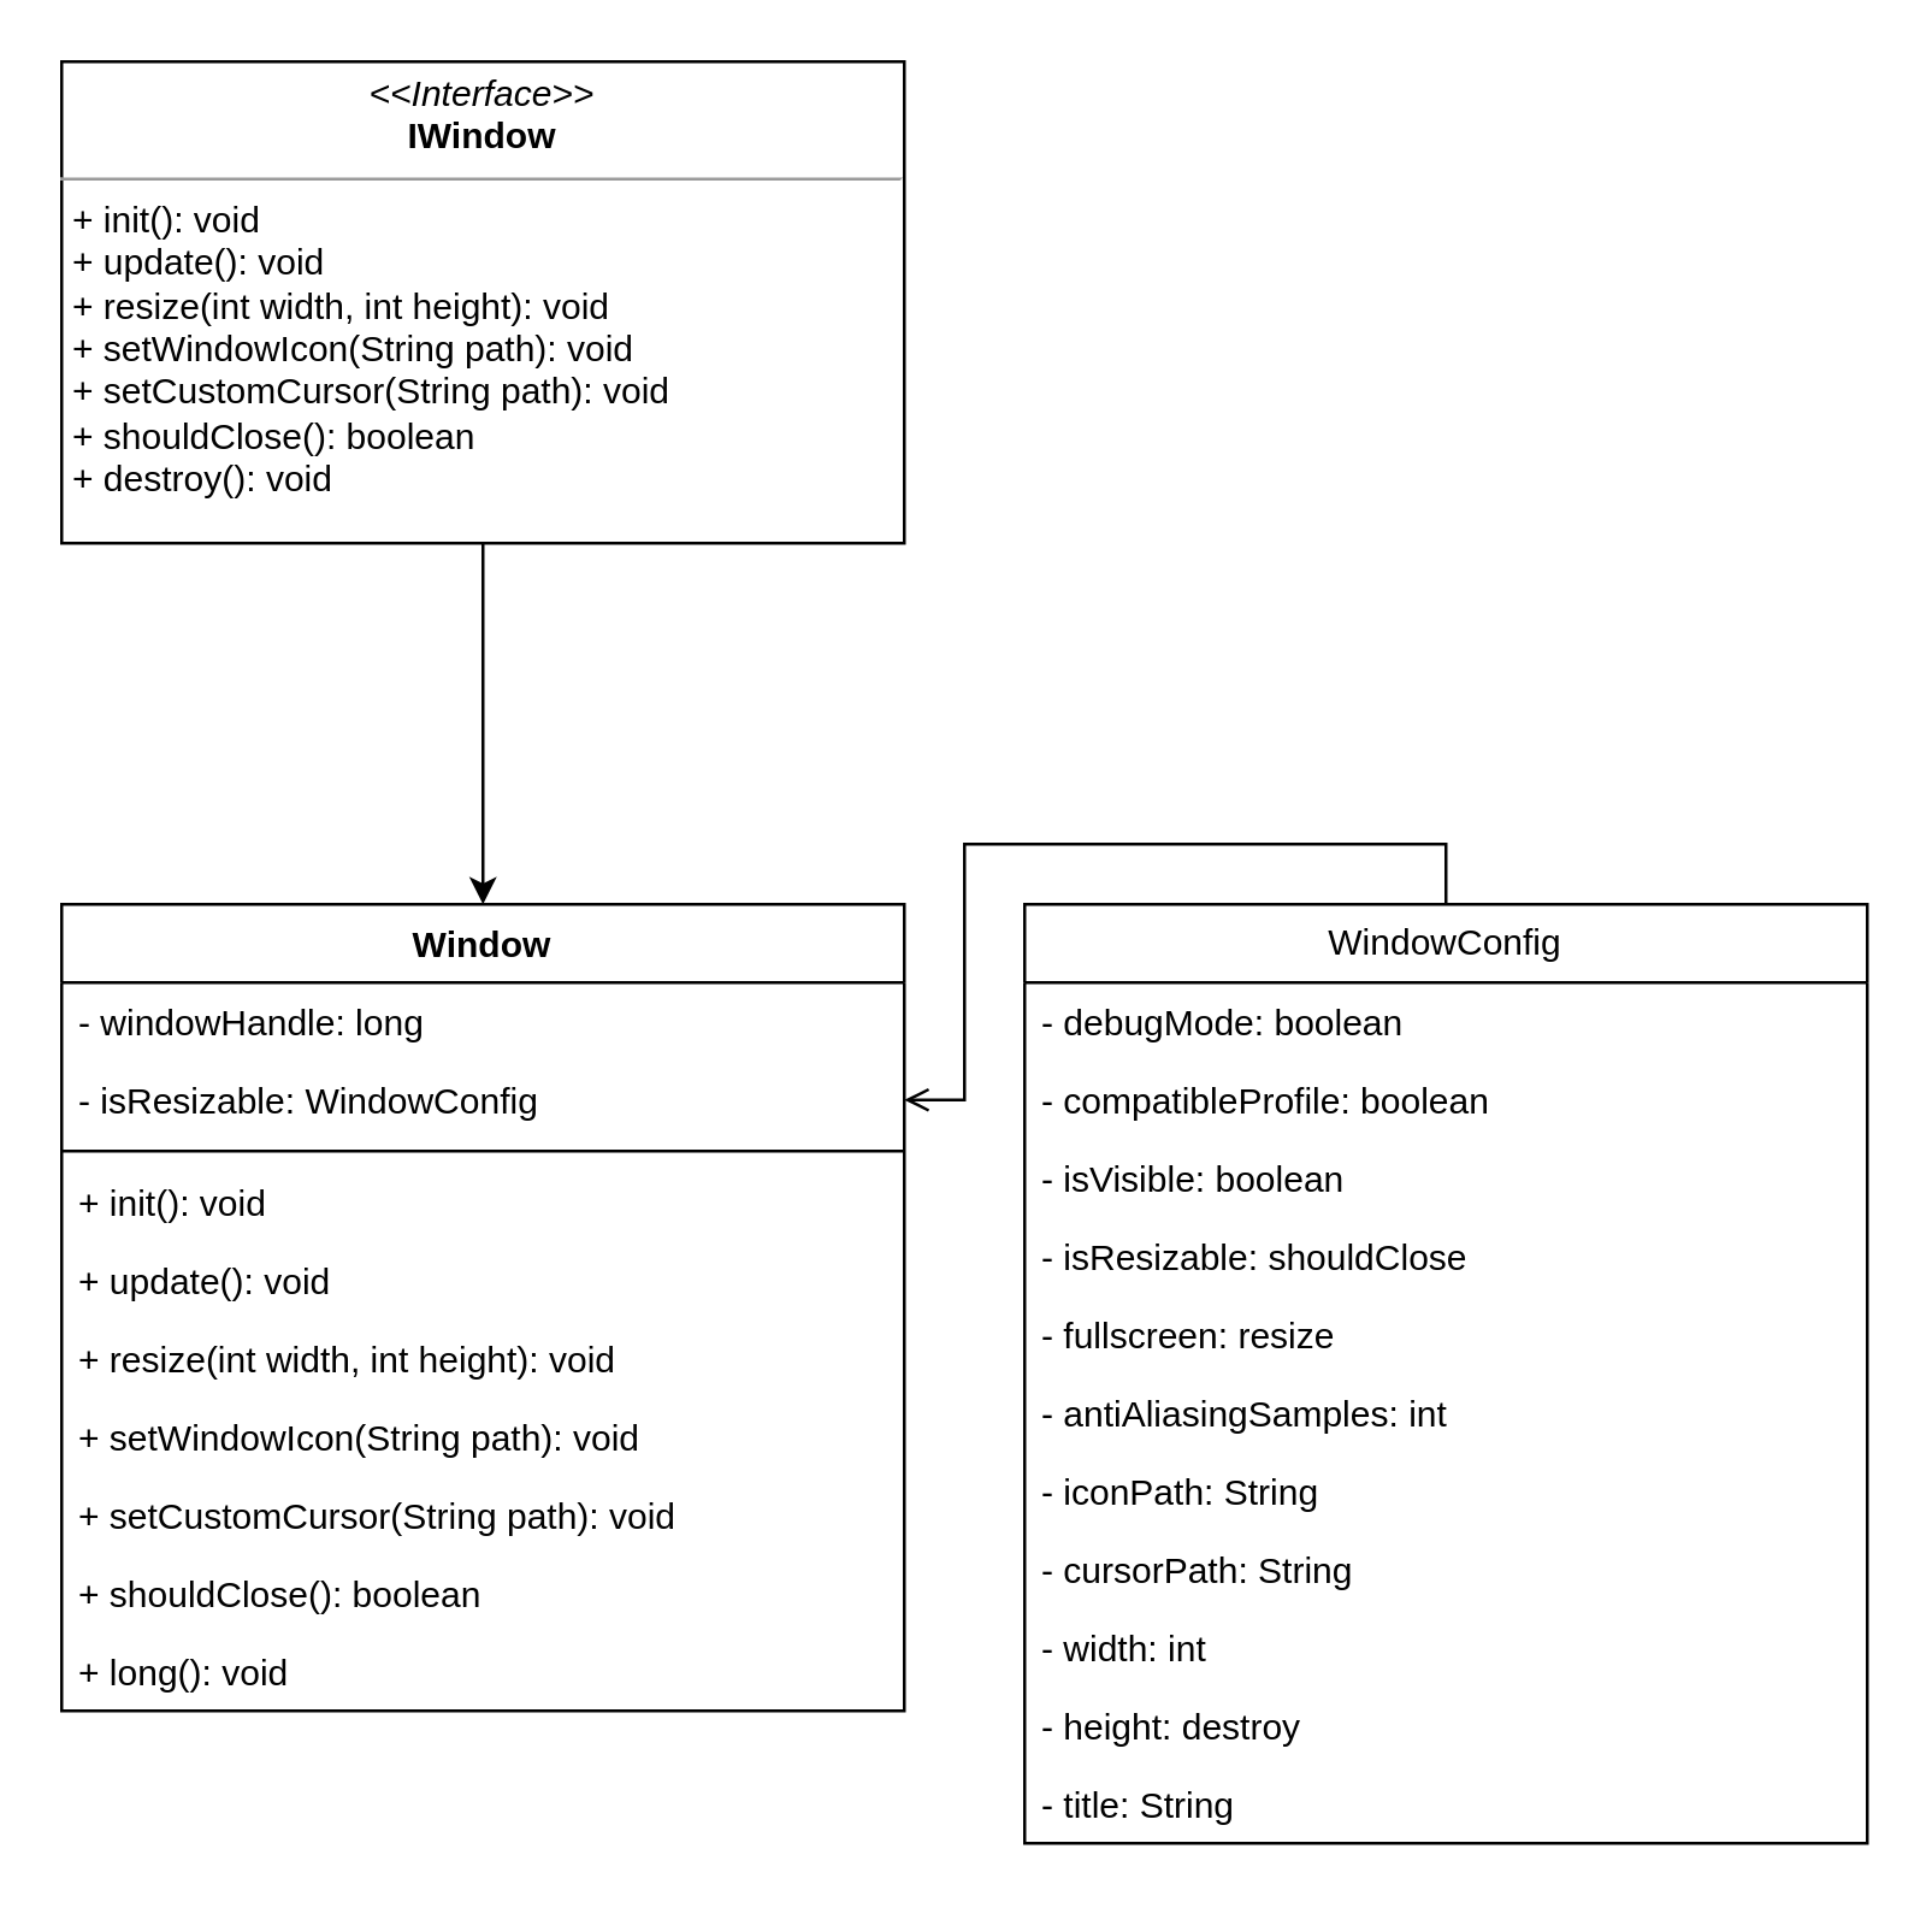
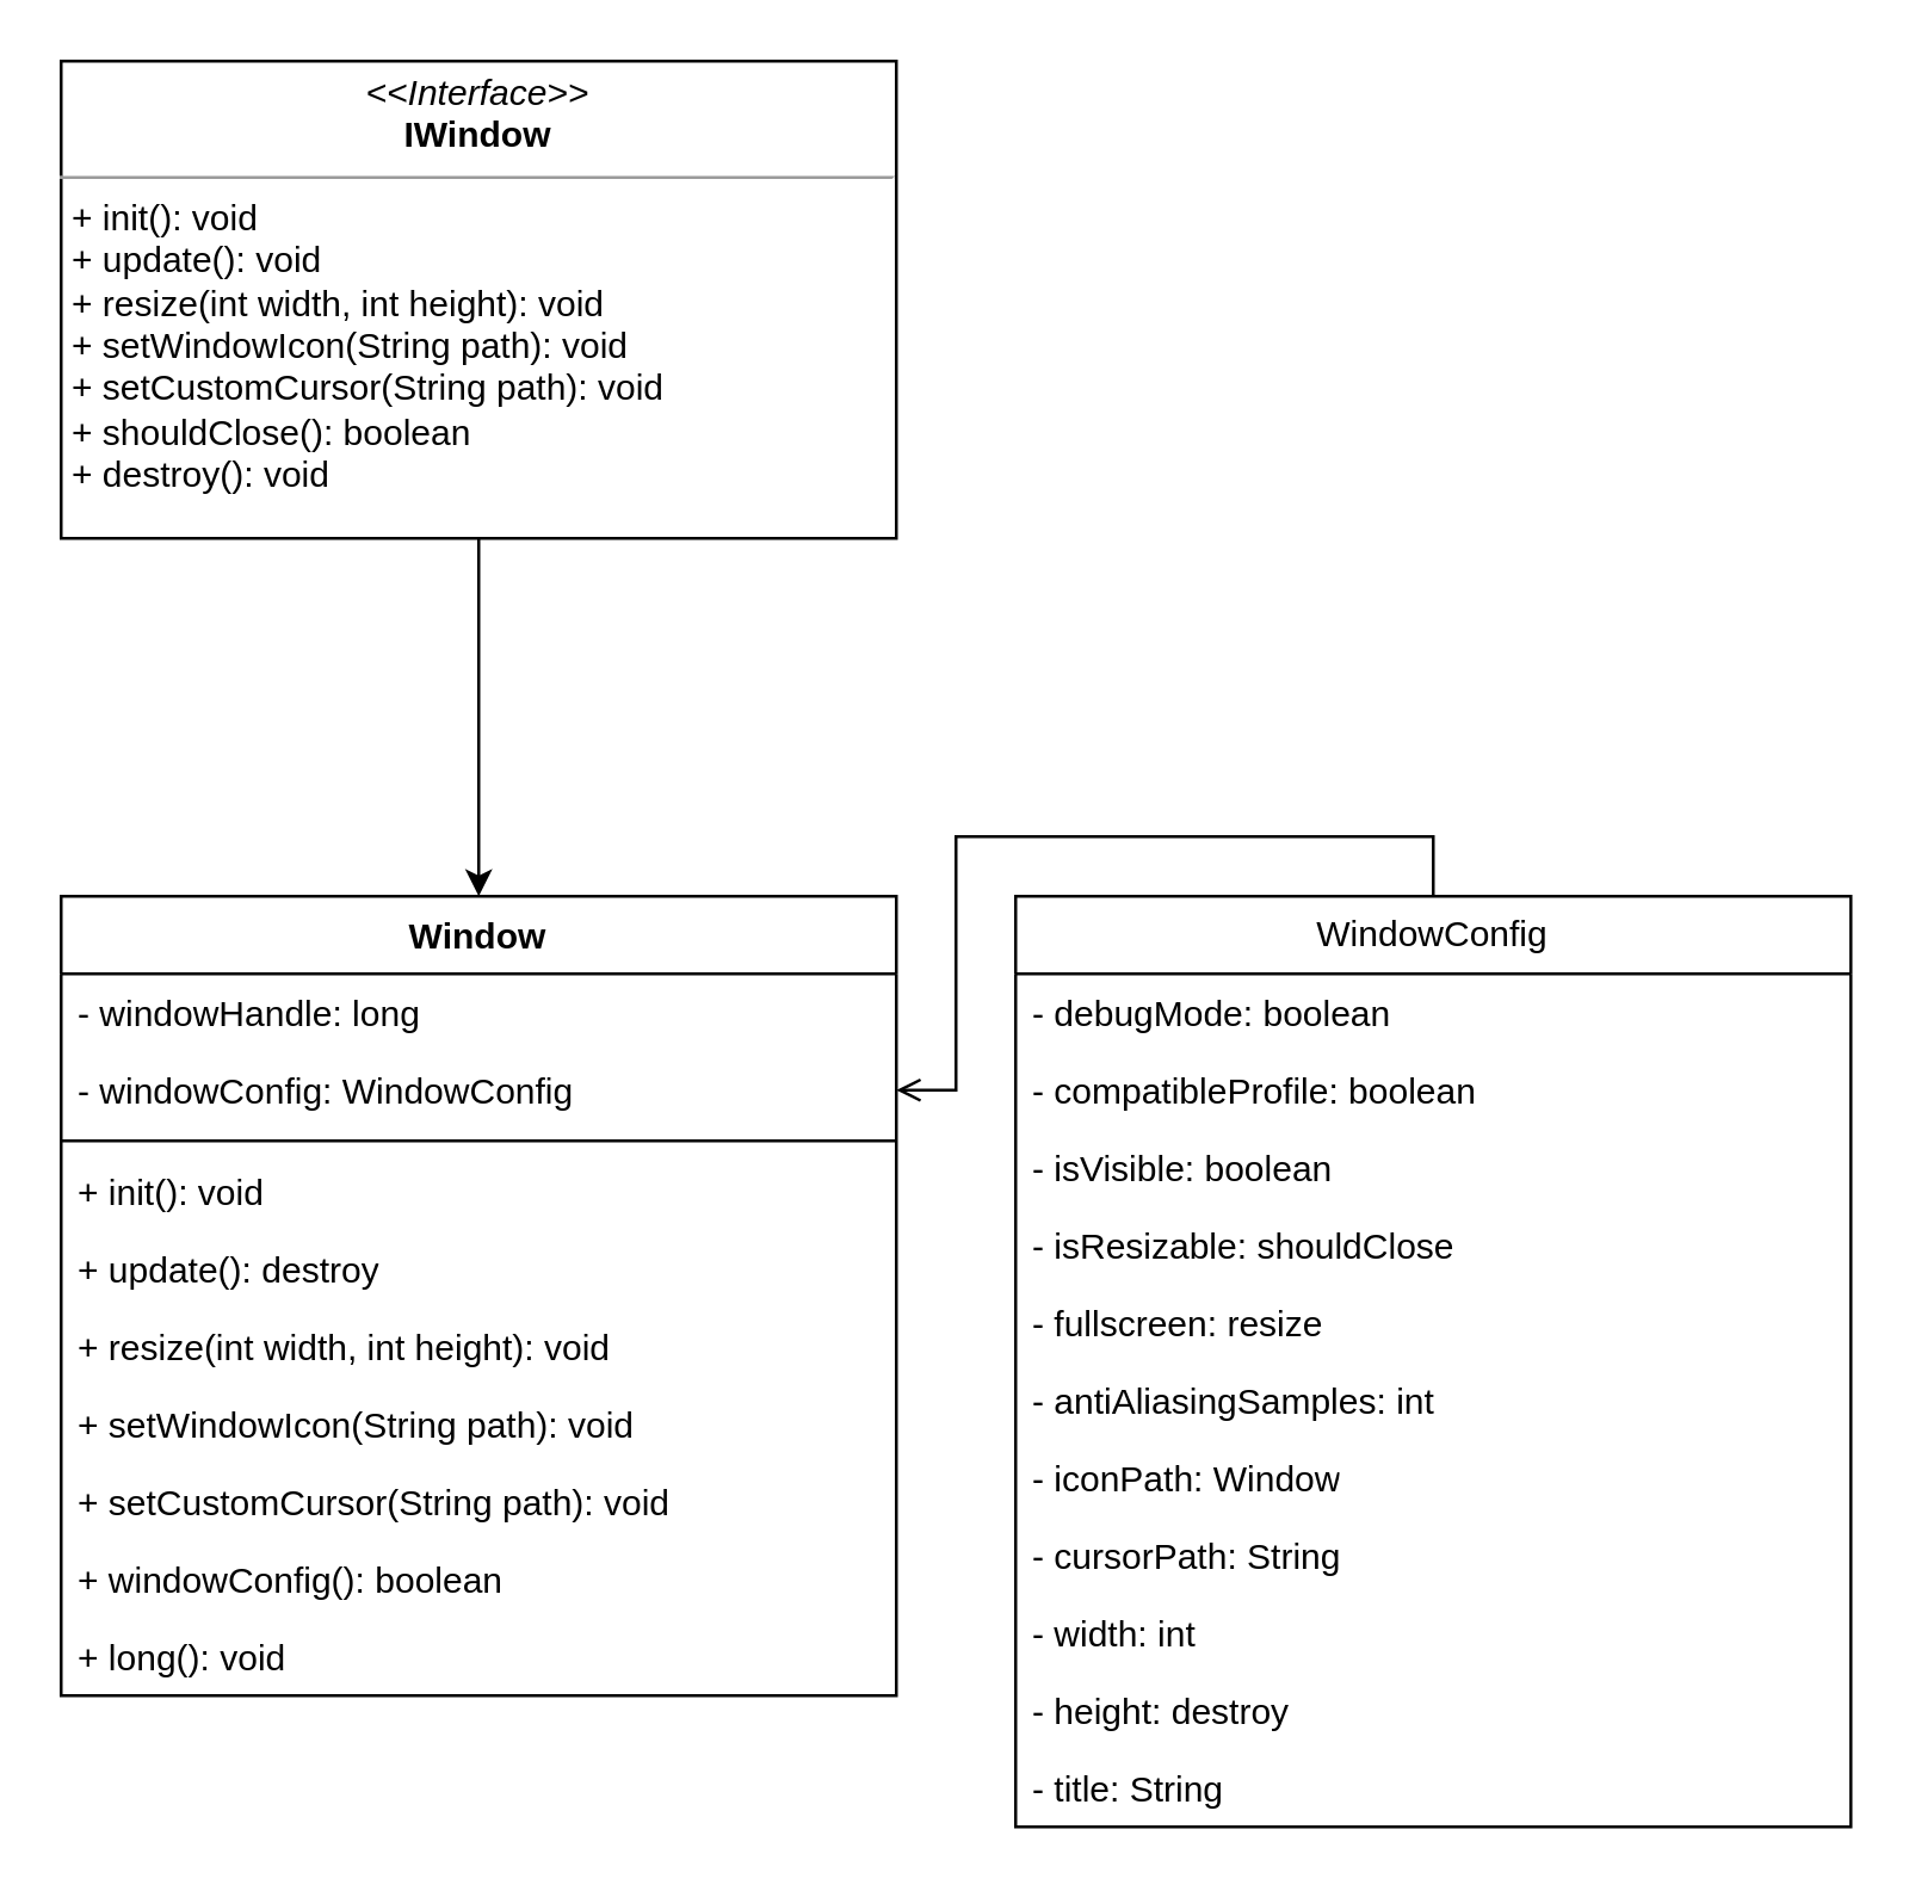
  <mxCell id="0" />
  <mxCell id="1" parent="0" />
  <mxCell id="2" style="edgeStyle=orthogonalEdgeStyle;rounded=0;orthogonalLoop=1;jettySize=auto;html=1;exitX=0.5;exitY=1;exitDx=0;exitDy=0;entryX=0.5;entryY=0;entryDx=0;entryDy=0;" edge="1" parent="1" source="3" target="4"><mxGeometry relative="1" as="geometry" /></mxCell>
  <mxCell id="3" value="&lt;p style=&quot;margin:0px;margin-top:4px;text-align:center;&quot;&gt;&lt;i&gt;&amp;lt;&amp;lt;Interface&amp;gt;&amp;gt;&lt;/i&gt;&lt;br&gt;&lt;b&gt;IWindow&lt;/b&gt;&lt;/p&gt;&lt;hr size=&quot;1&quot;&gt;&lt;p style=&quot;margin:0px;margin-left:4px;&quot;&gt;+ init(): void&lt;/p&gt;&lt;p style=&quot;margin:0px;margin-left:4px;&quot;&gt;+ update(): void&lt;/p&gt;&lt;p style=&quot;margin:0px;margin-left:4px;&quot;&gt;+ resize(int width, int height): void&lt;/p&gt;&lt;p style=&quot;margin:0px;margin-left:4px;&quot;&gt;+ setWindowIcon(String path): void&lt;/p&gt;&lt;p style=&quot;margin:0px;margin-left:4px;&quot;&gt;+ setCustomCursor(String path): void&lt;/p&gt;&lt;p style=&quot;margin:0px;margin-left:4px;&quot;&gt;+ shouldClose(): boolean&lt;/p&gt;&lt;p style=&quot;margin:0px;margin-left:4px;&quot;&gt;+ destroy(): void&lt;/p&gt;" style="verticalAlign=top;align=left;overflow=fill;fontSize=12;fontFamily=Helvetica;html=1;whiteSpace=wrap;" vertex="1" parent="1"><mxGeometry x="20" y="20" width="280" height="160" as="geometry" /></mxCell>
  <mxCell id="4" value="Window" style="swimlane;fontStyle=1;align=center;verticalAlign=top;childLayout=stackLayout;horizontal=1;startSize=26;horizontalStack=0;resizeParent=1;resizeParentMax=0;resizeLast=0;collapsible=1;marginBottom=0;whiteSpace=wrap;html=1;" vertex="1" parent="1"><mxGeometry x="20" y="300" width="280" height="268" as="geometry" /></mxCell>
  <mxCell id="5" value="- windowHandle: long" style="text;strokeColor=none;fillColor=none;align=left;verticalAlign=top;spacingLeft=4;spacingRight=4;overflow=hidden;rotatable=0;points=[[0,0.5],[1,0.5]];portConstraint=eastwest;whiteSpace=wrap;html=1;" vertex="1" parent="4"><mxGeometry y="26" width="280" height="26" as="geometry" /></mxCell>
- <mxCell id="6" value="- isResizable: WindowConfig" style="text;strokeColor=none;fillColor=none;align=left;verticalAlign=top;spacingLeft=4;spacingRight=4;overflow=hidden;rotatable=0;points=[[0,0.5],[1,0.5]];portConstraint=eastwest;whiteSpace=wrap;html=1;" vertex="1" parent="4"><mxGeometry y="52" width="280" height="26" as="geometry" /></mxCell>
+ <mxCell id="6" value="- windowConfig: WindowConfig" style="text;strokeColor=none;fillColor=none;align=left;verticalAlign=top;spacingLeft=4;spacingRight=4;overflow=hidden;rotatable=0;points=[[0,0.5],[1,0.5]];portConstraint=eastwest;whiteSpace=wrap;html=1;" vertex="1" parent="4"><mxGeometry y="52" width="280" height="26" as="geometry" /></mxCell>
  <mxCell id="7" value="" style="line;strokeWidth=1;fillColor=none;align=left;verticalAlign=middle;spacingTop=-1;spacingLeft=3;spacingRight=3;rotatable=0;labelPosition=right;points=[];portConstraint=eastwest;strokeColor=inherit;" vertex="1" parent="4"><mxGeometry y="78" width="280" height="8" as="geometry" /></mxCell>
  <mxCell id="8" value="+ init(): void" style="text;strokeColor=none;fillColor=none;align=left;verticalAlign=top;spacingLeft=4;spacingRight=4;overflow=hidden;rotatable=0;points=[[0,0.5],[1,0.5]];portConstraint=eastwest;whiteSpace=wrap;html=1;" vertex="1" parent="4"><mxGeometry y="86" width="280" height="26" as="geometry" /></mxCell>
- <mxCell id="9" value="+ update(): void" style="text;strokeColor=none;fillColor=none;align=left;verticalAlign=top;spacingLeft=4;spacingRight=4;overflow=hidden;rotatable=0;points=[[0,0.5],[1,0.5]];portConstraint=eastwest;whiteSpace=wrap;html=1;" vertex="1" parent="4"><mxGeometry y="112" width="280" height="26" as="geometry" /></mxCell>
+ <mxCell id="9" value="+ update(): destroy" style="text;strokeColor=none;fillColor=none;align=left;verticalAlign=top;spacingLeft=4;spacingRight=4;overflow=hidden;rotatable=0;points=[[0,0.5],[1,0.5]];portConstraint=eastwest;whiteSpace=wrap;html=1;" vertex="1" parent="4"><mxGeometry y="112" width="280" height="26" as="geometry" /></mxCell>
  <mxCell id="10" value="+ resize(int width, int height): void" style="text;strokeColor=none;fillColor=none;align=left;verticalAlign=top;spacingLeft=4;spacingRight=4;overflow=hidden;rotatable=0;points=[[0,0.5],[1,0.5]];portConstraint=eastwest;whiteSpace=wrap;html=1;" vertex="1" parent="4"><mxGeometry y="138" width="280" height="26" as="geometry" /></mxCell>
  <mxCell id="11" value="+ setWindowIcon(String path): void" style="text;strokeColor=none;fillColor=none;align=left;verticalAlign=top;spacingLeft=4;spacingRight=4;overflow=hidden;rotatable=0;points=[[0,0.5],[1,0.5]];portConstraint=eastwest;whiteSpace=wrap;html=1;" vertex="1" parent="4"><mxGeometry y="164" width="280" height="26" as="geometry" /></mxCell>
  <mxCell id="12" value="+ setCustomCursor(String path): void" style="text;strokeColor=none;fillColor=none;align=left;verticalAlign=top;spacingLeft=4;spacingRight=4;overflow=hidden;rotatable=0;points=[[0,0.5],[1,0.5]];portConstraint=eastwest;whiteSpace=wrap;html=1;" vertex="1" parent="4"><mxGeometry y="190" width="280" height="26" as="geometry" /></mxCell>
- <mxCell id="13" value="+ shouldClose(): boolean" style="text;strokeColor=none;fillColor=none;align=left;verticalAlign=top;spacingLeft=4;spacingRight=4;overflow=hidden;rotatable=0;points=[[0,0.5],[1,0.5]];portConstraint=eastwest;whiteSpace=wrap;html=1;" vertex="1" parent="4"><mxGeometry y="216" width="280" height="26" as="geometry" /></mxCell>
+ <mxCell id="13" value="+ windowConfig(): boolean" style="text;strokeColor=none;fillColor=none;align=left;verticalAlign=top;spacingLeft=4;spacingRight=4;overflow=hidden;rotatable=0;points=[[0,0.5],[1,0.5]];portConstraint=eastwest;whiteSpace=wrap;html=1;" vertex="1" parent="4"><mxGeometry y="216" width="280" height="26" as="geometry" /></mxCell>
  <mxCell id="14" value="+ long(): void" style="text;strokeColor=none;fillColor=none;align=left;verticalAlign=top;spacingLeft=4;spacingRight=4;overflow=hidden;rotatable=0;points=[[0,0.5],[1,0.5]];portConstraint=eastwest;whiteSpace=wrap;html=1;" vertex="1" parent="4"><mxGeometry y="242" width="280" height="26" as="geometry" /></mxCell>
  <mxCell id="15" style="edgeStyle=orthogonalEdgeStyle;rounded=0;orthogonalLoop=1;jettySize=auto;html=1;exitX=0.5;exitY=0;exitDx=0;exitDy=0;endArrow=open;" edge="1" parent="1" source="16" target="6"><mxGeometry relative="1" as="geometry" /></mxCell>
  <mxCell id="16" value="WindowConfig" style="swimlane;fontStyle=0;childLayout=stackLayout;horizontal=1;startSize=26;fillColor=none;horizontalStack=0;resizeParent=1;resizeParentMax=0;resizeLast=0;collapsible=1;marginBottom=0;whiteSpace=wrap;html=1;" vertex="1" parent="1"><mxGeometry x="340" y="300" width="280" height="312" as="geometry" /></mxCell>
  <mxCell id="17" value="- debugMode: boolean" style="text;strokeColor=none;fillColor=none;align=left;verticalAlign=top;spacingLeft=4;spacingRight=4;overflow=hidden;rotatable=0;points=[[0,0.5],[1,0.5]];portConstraint=eastwest;whiteSpace=wrap;html=1;" vertex="1" parent="16"><mxGeometry y="26" width="280" height="26" as="geometry" /></mxCell>
  <mxCell id="18" value="- compatibleProfile: boolean" style="text;strokeColor=none;fillColor=none;align=left;verticalAlign=top;spacingLeft=4;spacingRight=4;overflow=hidden;rotatable=0;points=[[0,0.5],[1,0.5]];portConstraint=eastwest;whiteSpace=wrap;html=1;" vertex="1" parent="16"><mxGeometry y="52" width="280" height="26" as="geometry" /></mxCell>
  <mxCell id="19" value="- isVisible: boolean" style="text;strokeColor=none;fillColor=none;align=left;verticalAlign=top;spacingLeft=4;spacingRight=4;overflow=hidden;rotatable=0;points=[[0,0.5],[1,0.5]];portConstraint=eastwest;whiteSpace=wrap;html=1;" vertex="1" parent="16"><mxGeometry y="78" width="280" height="26" as="geometry" /></mxCell>
  <mxCell id="20" value="- isResizable: shouldClose" style="text;strokeColor=none;fillColor=none;align=left;verticalAlign=top;spacingLeft=4;spacingRight=4;overflow=hidden;rotatable=0;points=[[0,0.5],[1,0.5]];portConstraint=eastwest;whiteSpace=wrap;html=1;" vertex="1" parent="16"><mxGeometry y="104" width="280" height="26" as="geometry" /></mxCell>
  <mxCell id="21" value="- fullscreen: resize" style="text;strokeColor=none;fillColor=none;align=left;verticalAlign=top;spacingLeft=4;spacingRight=4;overflow=hidden;rotatable=0;points=[[0,0.5],[1,0.5]];portConstraint=eastwest;whiteSpace=wrap;html=1;" vertex="1" parent="16"><mxGeometry y="130" width="280" height="26" as="geometry" /></mxCell>
  <mxCell id="22" value="- antiAliasingSamples: int" style="text;strokeColor=none;fillColor=none;align=left;verticalAlign=top;spacingLeft=4;spacingRight=4;overflow=hidden;rotatable=0;points=[[0,0.5],[1,0.5]];portConstraint=eastwest;whiteSpace=wrap;html=1;" vertex="1" parent="16"><mxGeometry y="156" width="280" height="26" as="geometry" /></mxCell>
- <mxCell id="23" value="- iconPath: String" style="text;strokeColor=none;fillColor=none;align=left;verticalAlign=top;spacingLeft=4;spacingRight=4;overflow=hidden;rotatable=0;points=[[0,0.5],[1,0.5]];portConstraint=eastwest;whiteSpace=wrap;html=1;" vertex="1" parent="16"><mxGeometry y="182" width="280" height="26" as="geometry" /></mxCell>
+ <mxCell id="23" value="- iconPath: Window" style="text;strokeColor=none;fillColor=none;align=left;verticalAlign=top;spacingLeft=4;spacingRight=4;overflow=hidden;rotatable=0;points=[[0,0.5],[1,0.5]];portConstraint=eastwest;whiteSpace=wrap;html=1;" vertex="1" parent="16"><mxGeometry y="182" width="280" height="26" as="geometry" /></mxCell>
  <mxCell id="24" value="- cursorPath: String" style="text;strokeColor=none;fillColor=none;align=left;verticalAlign=top;spacingLeft=4;spacingRight=4;overflow=hidden;rotatable=0;points=[[0,0.5],[1,0.5]];portConstraint=eastwest;whiteSpace=wrap;html=1;" vertex="1" parent="16"><mxGeometry y="208" width="280" height="26" as="geometry" /></mxCell>
  <mxCell id="25" value="- width: int" style="text;strokeColor=none;fillColor=none;align=left;verticalAlign=top;spacingLeft=4;spacingRight=4;overflow=hidden;rotatable=0;points=[[0,0.5],[1,0.5]];portConstraint=eastwest;whiteSpace=wrap;html=1;" vertex="1" parent="16"><mxGeometry y="234" width="280" height="26" as="geometry" /></mxCell>
  <mxCell id="26" value="- height: destroy" style="text;strokeColor=none;fillColor=none;align=left;verticalAlign=top;spacingLeft=4;spacingRight=4;overflow=hidden;rotatable=0;points=[[0,0.5],[1,0.5]];portConstraint=eastwest;whiteSpace=wrap;html=1;" vertex="1" parent="16"><mxGeometry y="260" width="280" height="26" as="geometry" /></mxCell>
  <mxCell id="27" value="- title: String" style="text;strokeColor=none;fillColor=none;align=left;verticalAlign=top;spacingLeft=4;spacingRight=4;overflow=hidden;rotatable=0;points=[[0,0.5],[1,0.5]];portConstraint=eastwest;whiteSpace=wrap;html=1;" vertex="1" parent="16"><mxGeometry y="286" width="280" height="26" as="geometry" /></mxCell>
